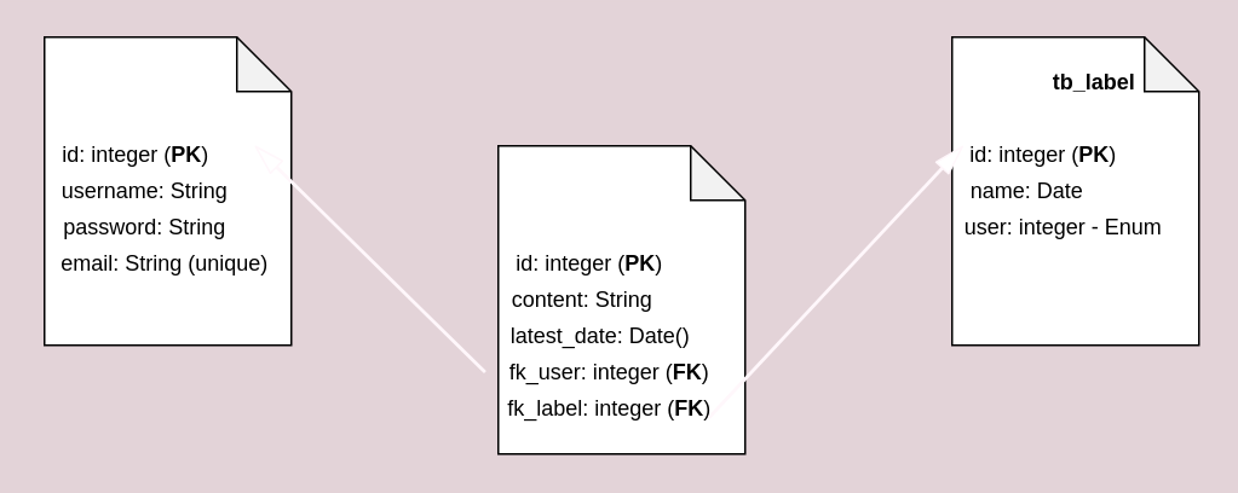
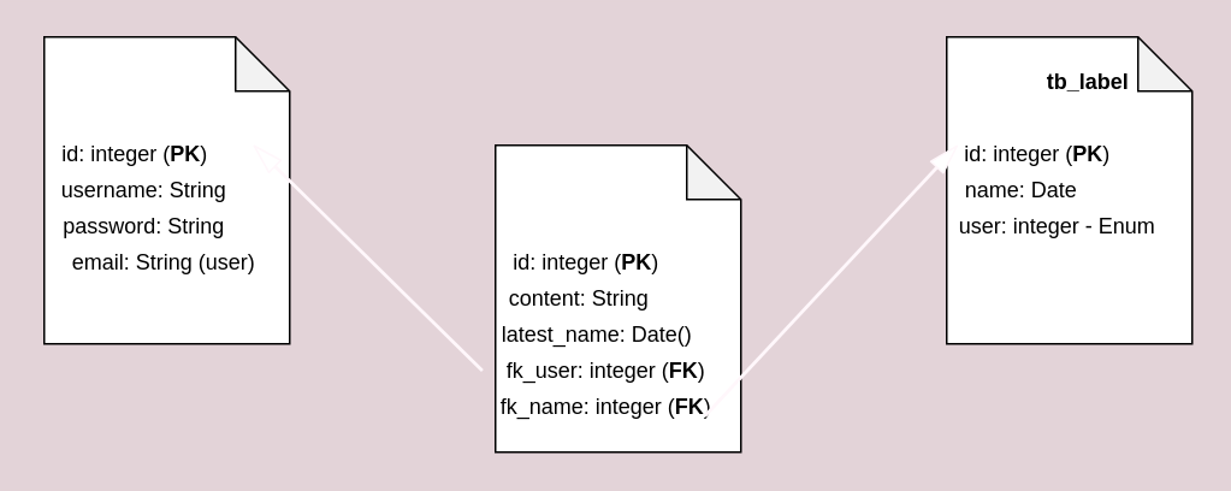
  <mxCell id="0" />
  <mxCell id="1" parent="0" />
  <mxCell id="2" value="" style="shape=note;whiteSpace=wrap;html=1;backgroundOutline=1;darkOpacity=0.05;" parent="1" vertex="1"><mxGeometry x="24" y="20" width="136" height="170" as="geometry" /></mxCell>
  <mxCell id="3" value="username: String" style="text;html=1;align=center;verticalAlign=middle;resizable=0;points=[];autosize=1;strokeColor=none;fillColor=none;" parent="1" vertex="1"><mxGeometry x="24" y="90" width="110" height="30" as="geometry" /></mxCell>
  <mxCell id="4" value="id: integer (&lt;b&gt;PK&lt;/b&gt;)" style="text;html=1;align=center;verticalAlign=middle;resizable=0;points=[];autosize=1;strokeColor=none;fillColor=none;" parent="1" vertex="1"><mxGeometry x="24" y="70" width="100" height="30" as="geometry" /></mxCell>
  <mxCell id="5" value="password: String" style="text;html=1;align=center;verticalAlign=middle;resizable=0;points=[];autosize=1;strokeColor=none;fillColor=none;" parent="1" vertex="1"><mxGeometry x="24" y="110" width="110" height="30" as="geometry" /></mxCell>
- <mxCell id="6" value="email: String (unique)" style="text;html=1;align=center;verticalAlign=middle;resizable=0;points=[];autosize=1;strokeColor=none;fillColor=none;" parent="1" vertex="1"><mxGeometry x="20" y="130" width="140" height="30" as="geometry" /></mxCell>
+ <mxCell id="6" value="email: String (user)" style="text;html=1;align=center;verticalAlign=middle;resizable=0;points=[];autosize=1;strokeColor=none;fillColor=none;" parent="1" vertex="1"><mxGeometry x="20" y="130" width="140" height="30" as="geometry" /></mxCell>
  <mxCell id="7" value="" style="shape=note;whiteSpace=wrap;html=1;backgroundOutline=1;darkOpacity=0.05;" parent="1" vertex="1"><mxGeometry x="274" y="80" width="136" height="170" as="geometry" /></mxCell>
  <mxCell id="8" value="content: String" style="text;html=1;align=center;verticalAlign=middle;resizable=0;points=[];autosize=1;strokeColor=none;fillColor=none;" parent="1" vertex="1"><mxGeometry x="270" y="150" width="100" height="30" as="geometry" /></mxCell>
  <mxCell id="9" value="id: integer (&lt;b&gt;PK&lt;/b&gt;)" style="text;html=1;align=center;verticalAlign=middle;resizable=0;points=[];autosize=1;strokeColor=none;fillColor=none;" parent="1" vertex="1"><mxGeometry x="274" y="130" width="100" height="30" as="geometry" /></mxCell>
  <mxCell id="10" value="fk_user: integer (&lt;b&gt;FK&lt;/b&gt;)" style="text;html=1;align=center;verticalAlign=middle;resizable=0;points=[];autosize=1;strokeColor=none;fillColor=none;" parent="1" vertex="1"><mxGeometry x="270" y="190" width="130" height="30" as="geometry" /></mxCell>
- <mxCell id="11" value="fk_label: integer (&lt;b&gt;FK&lt;/b&gt;)" style="text;html=1;align=center;verticalAlign=middle;resizable=0;points=[];autosize=1;strokeColor=none;fillColor=none;" parent="1" vertex="1"><mxGeometry x="265" y="210" width="140" height="30" as="geometry" /></mxCell>
+ <mxCell id="11" value="fk_name: integer (&lt;b&gt;FK&lt;/b&gt;)" style="text;html=1;align=center;verticalAlign=middle;resizable=0;points=[];autosize=1;strokeColor=none;fillColor=none;" parent="1" vertex="1"><mxGeometry x="265" y="210" width="140" height="30" as="geometry" /></mxCell>
  <mxCell id="12" value="" style="shape=note;whiteSpace=wrap;html=1;backgroundOutline=1;darkOpacity=0.05;" parent="1" vertex="1"><mxGeometry x="524" y="20" width="136" height="170" as="geometry" /></mxCell>
  <mxCell id="13" value="tb_label" style="text;html=1;align=center;verticalAlign=middle;resizable=0;points=[];autosize=1;strokeColor=none;fillColor=none;fontStyle=1" parent="1" vertex="1"><mxGeometry x="567" y="30" width="70" height="30" as="geometry" /></mxCell>
  <mxCell id="14" value="name: Date" style="text;html=1;align=center;verticalAlign=middle;resizable=0;points=[];autosize=1;strokeColor=none;fillColor=none;" parent="1" vertex="1"><mxGeometry x="520" y="90" width="90" height="30" as="geometry" /></mxCell>
  <mxCell id="15" value="id: integer (&lt;b&gt;PK&lt;/b&gt;)" style="text;html=1;align=center;verticalAlign=middle;resizable=0;points=[];autosize=1;strokeColor=none;fillColor=none;" parent="1" vertex="1"><mxGeometry x="524" y="70" width="100" height="30" as="geometry" /></mxCell>
  <mxCell id="16" value="user: integer - Enum" style="text;html=1;align=center;verticalAlign=middle;resizable=0;points=[];autosize=1;strokeColor=none;fillColor=none;" parent="1" vertex="1"><mxGeometry x="520" y="110" width="130" height="30" as="geometry" /></mxCell>
  <mxCell id="17" value="" style="shape=flexArrow;endArrow=classic;html=1;strokeColor=#FFF7FB;fillColor=#FFFFFF;width=0.833;endSize=5.038;endWidth=7.569;exitX=-0.025;exitY=0.497;exitDx=0;exitDy=0;exitPerimeter=0;" parent="1" source="10" edge="1"><mxGeometry width="50" height="50" relative="1" as="geometry"><mxPoint x="190" y="150" as="sourcePoint" /><mxPoint x="140" y="80" as="targetPoint" /></mxGeometry></mxCell>
  <mxCell id="18" value="" style="shape=flexArrow;endArrow=classic;html=1;strokeColor=#FFF7FB;fillColor=#FFFFFF;width=0.833;endSize=5.038;endWidth=7.569;" parent="1" edge="1"><mxGeometry width="50" height="50" relative="1" as="geometry"><mxPoint x="390" y="230" as="sourcePoint" /><mxPoint x="530" y="80" as="targetPoint" /></mxGeometry></mxCell>
- <mxCell id="19" value="latest_date: Date()" style="text;html=1;align=center;verticalAlign=middle;resizable=0;points=[];autosize=1;strokeColor=none;fillColor=none;" parent="1" vertex="1"><mxGeometry x="270" y="170" width="120" height="30" as="geometry" /></mxCell>
+ <mxCell id="19" value="latest_name: Date()" style="text;html=1;align=center;verticalAlign=middle;resizable=0;points=[];autosize=1;strokeColor=none;fillColor=none;" parent="1" vertex="1"><mxGeometry x="270" y="170" width="120" height="30" as="geometry" /></mxCell>
